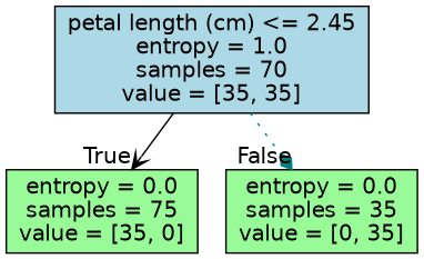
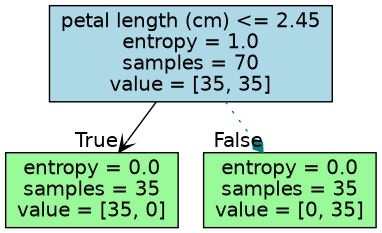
  digraph {
    fontname="DejaVu Sans"
    node [shape=box style=filled fillcolor=palegreen fontname="DejaVu Sans"]
    edge [labeldistance=2.5 fontname="DejaVu Sans"]
    n1 [label="petal length (cm) <= 2.45\nentropy = 1.0\nsamples = 70\nvalue = [35, 35]" fillcolor=lightblue]
-   n2 [label="entropy = 0.0\nsamples = 75\nvalue = [35, 0]"]
+   n2 [label="entropy = 0.0\nsamples = 35\nvalue = [35, 0]"]
    n3 [label="entropy = 0.0\nsamples = 35\nvalue = [0, 35]"]
    n1 -> n2 [headlabel=True labelangle=45 color=black style=solid arrowhead=vee]
    n1 -> n3 [headlabel=False labelangle=-45 color=teal style=dotted arrowhead=diamond]
  }
